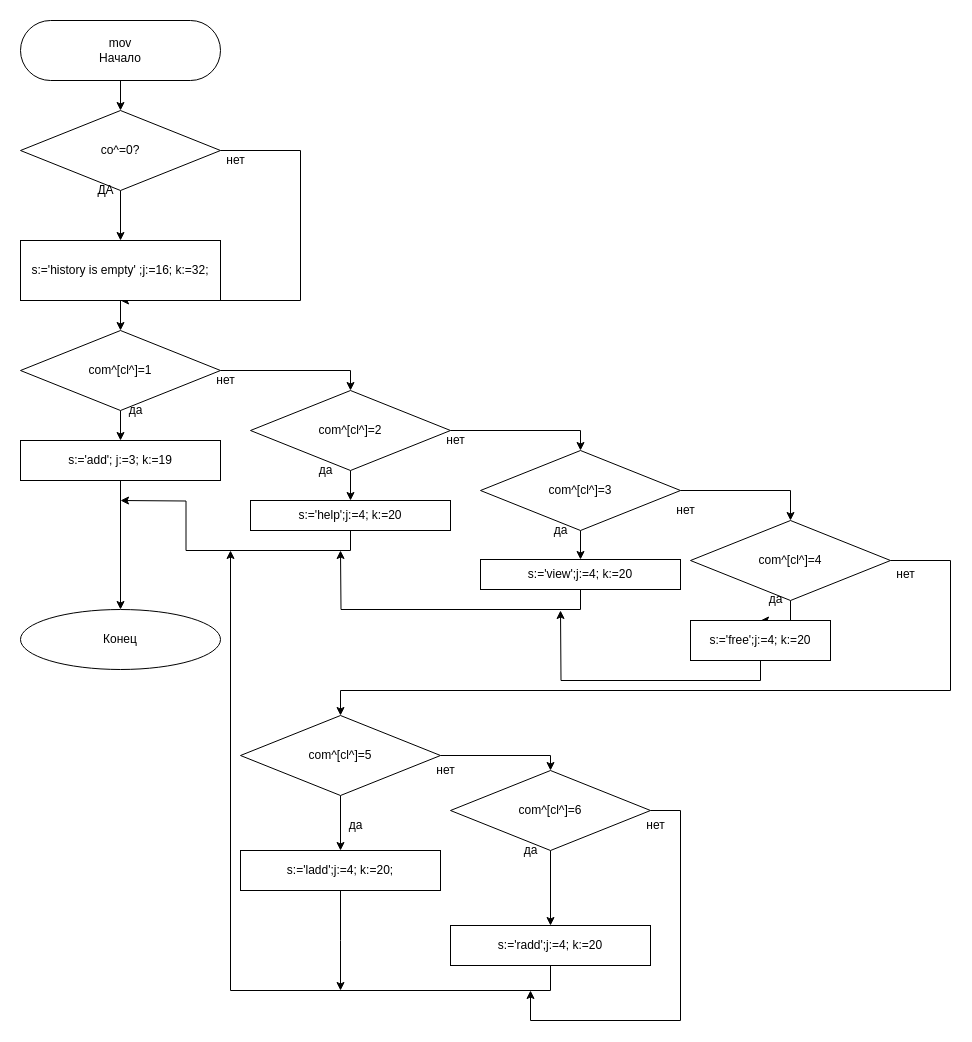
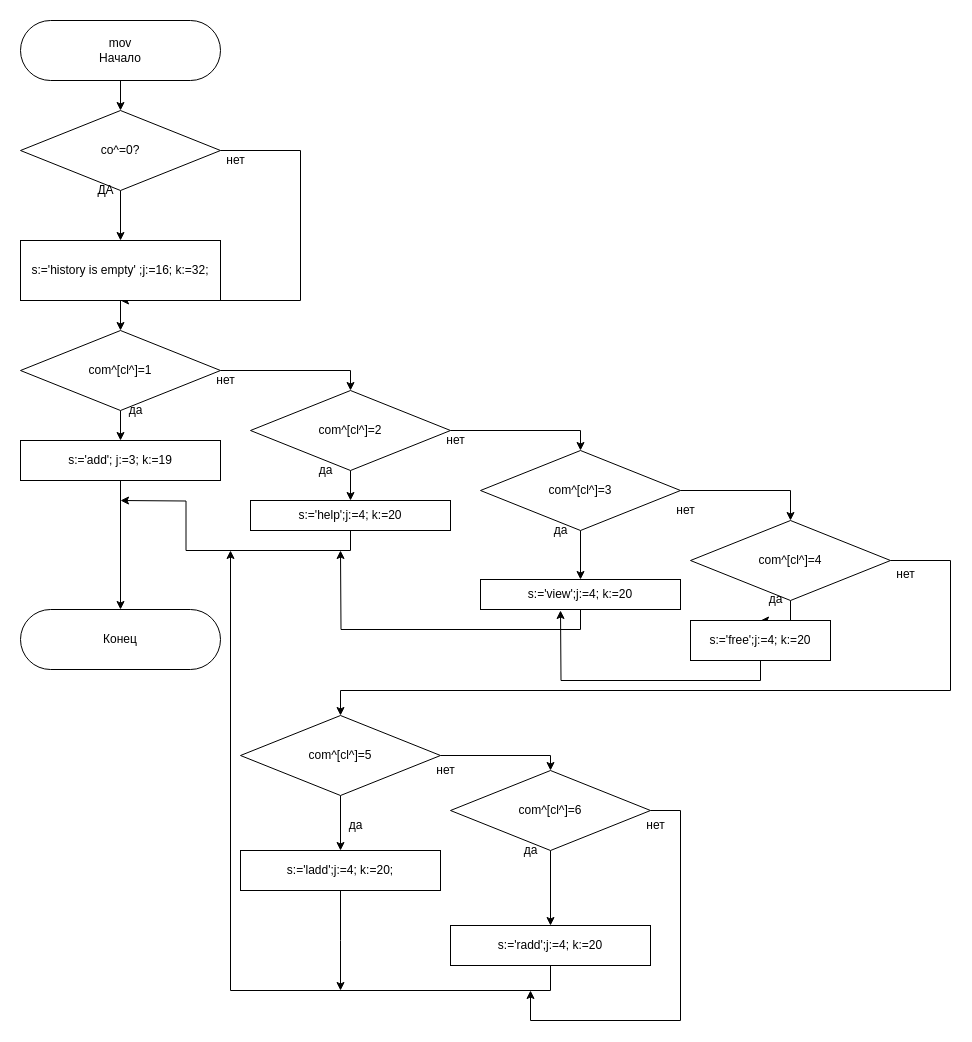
  <mxCell id="0" />
  <mxCell id="1" parent="0" />
  <mxCell id="2" style="edgeStyle=orthogonalEdgeStyle;rounded=0;orthogonalLoop=1;jettySize=auto;html=1;exitX=0.5;exitY=1;exitDx=0;exitDy=0;" edge="1" parent="1" source="4" target="5"><mxGeometry relative="1" as="geometry" /></mxCell>
  <mxCell id="3" style="edgeStyle=orthogonalEdgeStyle;rounded=0;orthogonalLoop=1;jettySize=auto;html=1;exitX=1;exitY=0.5;exitDx=0;exitDy=0;entryX=0.5;entryY=0;entryDx=0;entryDy=0;" edge="1" parent="1" source="4" target="8"><mxGeometry relative="1" as="geometry" /></mxCell>
  <mxCell id="4" value="com^[cl^]=1" style="rhombus;whiteSpace=wrap;html=1;" vertex="1" parent="1"><mxGeometry x="20" y="330" width="200" height="80" as="geometry" /></mxCell>
  <mxCell id="5" value="s:='add'; j:=3; k:=19" style="rounded=0;whiteSpace=wrap;html=1;" vertex="1" parent="1"><mxGeometry x="20" y="440" width="200" height="40" as="geometry" /></mxCell>
  <mxCell id="6" style="edgeStyle=orthogonalEdgeStyle;rounded=0;orthogonalLoop=1;jettySize=auto;html=1;exitX=1;exitY=0.5;exitDx=0;exitDy=0;entryX=0.5;entryY=0;entryDx=0;entryDy=0;" edge="1" parent="1" source="8" target="11"><mxGeometry relative="1" as="geometry" /></mxCell>
  <mxCell id="7" style="edgeStyle=orthogonalEdgeStyle;rounded=0;orthogonalLoop=1;jettySize=auto;html=1;exitX=0.5;exitY=1;exitDx=0;exitDy=0;" edge="1" parent="1" source="8" target="41"><mxGeometry relative="1" as="geometry" /></mxCell>
  <mxCell id="8" value="com^[cl^]=2" style="rhombus;whiteSpace=wrap;html=1;" vertex="1" parent="1"><mxGeometry x="250" y="390" width="200" height="80" as="geometry" /></mxCell>
  <mxCell id="9" style="edgeStyle=orthogonalEdgeStyle;rounded=0;orthogonalLoop=1;jettySize=auto;html=1;exitX=1;exitY=0.5;exitDx=0;exitDy=0;entryX=0.5;entryY=0;entryDx=0;entryDy=0;" edge="1" parent="1" source="11" target="14"><mxGeometry relative="1" as="geometry" /></mxCell>
  <mxCell id="10" style="edgeStyle=orthogonalEdgeStyle;rounded=0;orthogonalLoop=1;jettySize=auto;html=1;exitX=0.5;exitY=1;exitDx=0;exitDy=0;" edge="1" parent="1" source="11" target="43"><mxGeometry relative="1" as="geometry" /></mxCell>
  <mxCell id="11" value="com^[cl^]=3" style="rhombus;whiteSpace=wrap;html=1;" vertex="1" parent="1"><mxGeometry x="480" y="450" width="200" height="80" as="geometry" /></mxCell>
  <mxCell id="12" style="edgeStyle=orthogonalEdgeStyle;rounded=0;orthogonalLoop=1;jettySize=auto;html=1;exitX=1;exitY=0.5;exitDx=0;exitDy=0;entryX=0.5;entryY=0;entryDx=0;entryDy=0;" edge="1" parent="1" source="14" target="17"><mxGeometry relative="1" as="geometry"><Array as="points"><mxPoint x="950" y="560" /><mxPoint x="950" y="690" /><mxPoint x="340" y="690" /></Array></mxGeometry></mxCell>
  <mxCell id="13" style="edgeStyle=orthogonalEdgeStyle;rounded=0;orthogonalLoop=1;jettySize=auto;html=1;exitX=0.5;exitY=1;exitDx=0;exitDy=0;" edge="1" parent="1" source="14" target="45"><mxGeometry relative="1" as="geometry" /></mxCell>
  <mxCell id="14" value="com^[cl^]=4" style="rhombus;whiteSpace=wrap;html=1;" vertex="1" parent="1"><mxGeometry x="690" y="520" width="200" height="80" as="geometry" /></mxCell>
  <mxCell id="15" style="edgeStyle=orthogonalEdgeStyle;rounded=0;orthogonalLoop=1;jettySize=auto;html=1;exitX=0.5;exitY=1;exitDx=0;exitDy=0;" edge="1" parent="1" source="17" target="19"><mxGeometry relative="1" as="geometry" /></mxCell>
  <mxCell id="16" style="edgeStyle=orthogonalEdgeStyle;rounded=0;orthogonalLoop=1;jettySize=auto;html=1;exitX=1;exitY=0.5;exitDx=0;exitDy=0;entryX=0.5;entryY=0;entryDx=0;entryDy=0;" edge="1" parent="1" source="17" target="22"><mxGeometry relative="1" as="geometry"><Array as="points"><mxPoint x="550" y="755" /></Array></mxGeometry></mxCell>
  <mxCell id="17" value="com^[cl^]=5" style="rhombus;whiteSpace=wrap;html=1;" vertex="1" parent="1"><mxGeometry x="240" y="715" width="200" height="80" as="geometry" /></mxCell>
  <mxCell id="18" style="edgeStyle=orthogonalEdgeStyle;rounded=0;orthogonalLoop=1;jettySize=auto;html=1;exitX=0.5;exitY=1;exitDx=0;exitDy=0;" edge="1" parent="1" source="19"><mxGeometry relative="1" as="geometry"><mxPoint x="340" y="990" as="targetPoint" /></mxGeometry></mxCell>
  <mxCell id="19" value="s:='ladd';j:=4; k:=20;" style="rounded=0;whiteSpace=wrap;html=1;" vertex="1" parent="1"><mxGeometry x="240" y="850" width="200" height="40" as="geometry" /></mxCell>
  <mxCell id="20" style="edgeStyle=orthogonalEdgeStyle;rounded=0;orthogonalLoop=1;jettySize=auto;html=1;exitX=0.5;exitY=1;exitDx=0;exitDy=0;" edge="1" parent="1" source="22" target="24"><mxGeometry relative="1" as="geometry" /></mxCell>
  <mxCell id="21" style="edgeStyle=orthogonalEdgeStyle;rounded=0;orthogonalLoop=1;jettySize=auto;html=1;exitX=1;exitY=0.5;exitDx=0;exitDy=0;" edge="1" parent="1" source="22"><mxGeometry relative="1" as="geometry"><mxPoint x="530" y="990" as="targetPoint" /><Array as="points"><mxPoint x="680" y="810" /><mxPoint x="680" y="1020" /><mxPoint x="530" y="1020" /></Array></mxGeometry></mxCell>
  <mxCell id="22" value="com^[cl^]=6" style="rhombus;whiteSpace=wrap;html=1;" vertex="1" parent="1"><mxGeometry x="450" y="770" width="200" height="80" as="geometry" /></mxCell>
  <mxCell id="23" style="edgeStyle=orthogonalEdgeStyle;rounded=0;orthogonalLoop=1;jettySize=auto;html=1;exitX=0.5;exitY=1;exitDx=0;exitDy=0;" edge="1" parent="1" source="24"><mxGeometry relative="1" as="geometry"><mxPoint x="230" y="550" as="targetPoint" /><Array as="points"><mxPoint x="550" y="990" /><mxPoint x="230" y="990" /><mxPoint x="230" y="550" /></Array></mxGeometry></mxCell>
  <mxCell id="24" value="s:='radd';j:=4; k:=20" style="rounded=0;whiteSpace=wrap;html=1;" vertex="1" parent="1"><mxGeometry x="450" y="925" width="200" height="40" as="geometry" /></mxCell>
- <mxCell id="25" value="Конец" style="ellipse;whiteSpace=wrap;html=1;arcSize=50;" vertex="1" parent="1"><mxGeometry x="20" y="609" width="200" height="60" as="geometry" /></mxCell>
+ <mxCell id="25" value="Конец" style="rounded=1;whiteSpace=wrap;html=1;arcSize=50;" vertex="1" parent="1"><mxGeometry x="20" y="609" width="200" height="60" as="geometry" /></mxCell>
  <mxCell id="26" value="да" style="text;html=1;align=center;verticalAlign=middle;resizable=0;points=[];autosize=1;" vertex="1" parent="1"><mxGeometry x="515" y="840" width="30" height="20" as="geometry" /></mxCell>
  <mxCell id="27" value="да" style="text;html=1;align=center;verticalAlign=middle;resizable=0;points=[];autosize=1;" vertex="1" parent="1"><mxGeometry x="340" y="815" width="30" height="20" as="geometry" /></mxCell>
  <mxCell id="28" value="да" style="text;html=1;align=center;verticalAlign=middle;resizable=0;points=[];autosize=1;" vertex="1" parent="1"><mxGeometry x="760" y="589" width="30" height="20" as="geometry" /></mxCell>
  <mxCell id="29" value="да" style="text;html=1;align=center;verticalAlign=middle;resizable=0;points=[];autosize=1;" vertex="1" parent="1"><mxGeometry x="545" y="520" width="30" height="20" as="geometry" /></mxCell>
  <mxCell id="30" value="да" style="text;html=1;align=center;verticalAlign=middle;resizable=0;points=[];autosize=1;" vertex="1" parent="1"><mxGeometry x="310" y="460" width="30" height="20" as="geometry" /></mxCell>
  <mxCell id="31" value="нет" style="text;html=1;align=center;verticalAlign=middle;resizable=0;points=[];autosize=1;" vertex="1" parent="1"><mxGeometry x="640" y="815" width="30" height="20" as="geometry" /></mxCell>
  <mxCell id="32" value="нет" style="text;html=1;align=center;verticalAlign=middle;resizable=0;points=[];autosize=1;" vertex="1" parent="1"><mxGeometry x="430" y="760" width="30" height="20" as="geometry" /></mxCell>
  <mxCell id="33" value="нет" style="text;html=1;align=center;verticalAlign=middle;resizable=0;points=[];autosize=1;" vertex="1" parent="1"><mxGeometry x="890" y="564" width="30" height="20" as="geometry" /></mxCell>
  <mxCell id="34" value="нет" style="text;html=1;align=center;verticalAlign=middle;resizable=0;points=[];autosize=1;" vertex="1" parent="1"><mxGeometry x="670" y="500" width="30" height="20" as="geometry" /></mxCell>
  <mxCell id="35" value="нет" style="text;html=1;align=center;verticalAlign=middle;resizable=0;points=[];autosize=1;" vertex="1" parent="1"><mxGeometry x="440" y="430" width="30" height="20" as="geometry" /></mxCell>
  <mxCell id="36" value="нет" style="text;html=1;align=center;verticalAlign=middle;resizable=0;points=[];autosize=1;" vertex="1" parent="1"><mxGeometry x="210" y="370" width="30" height="20" as="geometry" /></mxCell>
  <mxCell id="37" style="edgeStyle=orthogonalEdgeStyle;rounded=0;orthogonalLoop=1;jettySize=auto;html=1;exitX=0.5;exitY=1;exitDx=0;exitDy=0;entryX=0.5;entryY=0;entryDx=0;entryDy=0;" edge="1" parent="1" source="5" target="25"><mxGeometry relative="1" as="geometry"><mxPoint x="120" y="794" as="sourcePoint" /><mxPoint x="120" y="840" as="targetPoint" /></mxGeometry></mxCell>
  <mxCell id="38" style="edgeStyle=orthogonalEdgeStyle;rounded=0;orthogonalLoop=1;jettySize=auto;html=1;exitX=0.5;exitY=1;exitDx=0;exitDy=0;" edge="1" parent="1" source="39" target="48"><mxGeometry relative="1" as="geometry" /></mxCell>
  <mxCell id="39" value="mov&lt;br&gt;Начало" style="rounded=1;whiteSpace=wrap;html=1;arcSize=50;" vertex="1" parent="1"><mxGeometry x="20" y="20" width="200" height="60" as="geometry" /></mxCell>
  <mxCell id="40" style="edgeStyle=orthogonalEdgeStyle;rounded=0;orthogonalLoop=1;jettySize=auto;html=1;exitX=0.5;exitY=1;exitDx=0;exitDy=0;" edge="1" parent="1" source="41"><mxGeometry relative="1" as="geometry"><mxPoint x="120" y="500" as="targetPoint" /></mxGeometry></mxCell>
  <mxCell id="41" value="s:='help';j:=4; k:=20" style="rounded=0;whiteSpace=wrap;html=1;" vertex="1" parent="1"><mxGeometry x="250" y="500" width="200" height="30" as="geometry" /></mxCell>
  <mxCell id="42" style="edgeStyle=orthogonalEdgeStyle;rounded=0;orthogonalLoop=1;jettySize=auto;html=1;exitX=0.5;exitY=1;exitDx=0;exitDy=0;" edge="1" parent="1" source="43"><mxGeometry relative="1" as="geometry"><mxPoint x="340" y="550" as="targetPoint" /></mxGeometry></mxCell>
- <mxCell id="43" value="s:='view';j:=4; k:=20" style="rounded=0;whiteSpace=wrap;html=1;" vertex="1" parent="1"><mxGeometry x="480" y="559" width="200" height="30" as="geometry" /></mxCell>
+ <mxCell id="43" value="s:='view';j:=4; k:=20" style="rounded=0;whiteSpace=wrap;html=1;" vertex="1" parent="1"><mxGeometry x="480" y="579" width="200" height="30" as="geometry" /></mxCell>
  <mxCell id="44" style="edgeStyle=orthogonalEdgeStyle;rounded=0;orthogonalLoop=1;jettySize=auto;html=1;exitX=0.5;exitY=1;exitDx=0;exitDy=0;" edge="1" parent="1" source="45"><mxGeometry relative="1" as="geometry"><mxPoint x="560" y="610" as="targetPoint" /></mxGeometry></mxCell>
  <mxCell id="45" value="s:='free';j:=4; k:=20" style="rounded=0;whiteSpace=wrap;html=1;" vertex="1" parent="1"><mxGeometry x="690" y="620" width="140" height="40" as="geometry" /></mxCell>
  <mxCell id="46" style="edgeStyle=orthogonalEdgeStyle;rounded=0;orthogonalLoop=1;jettySize=auto;html=1;exitX=0.5;exitY=1;exitDx=0;exitDy=0;" edge="1" parent="1" source="48" target="50"><mxGeometry relative="1" as="geometry" /></mxCell>
  <mxCell id="47" style="edgeStyle=orthogonalEdgeStyle;rounded=0;orthogonalLoop=1;jettySize=auto;html=1;exitX=1;exitY=0.5;exitDx=0;exitDy=0;" edge="1" parent="1" source="48"><mxGeometry relative="1" as="geometry"><mxPoint x="120" y="300" as="targetPoint" /><Array as="points"><mxPoint x="300" y="150" /><mxPoint x="300" y="300" /></Array></mxGeometry></mxCell>
  <mxCell id="48" value="co^=0?" style="rhombus;whiteSpace=wrap;html=1;" vertex="1" parent="1"><mxGeometry x="20" y="110" width="200" height="80" as="geometry" /></mxCell>
  <mxCell id="49" style="edgeStyle=orthogonalEdgeStyle;rounded=0;orthogonalLoop=1;jettySize=auto;html=1;exitX=0.5;exitY=1;exitDx=0;exitDy=0;" edge="1" parent="1" source="50" target="4"><mxGeometry relative="1" as="geometry" /></mxCell>
  <mxCell id="50" value="s:='history is empty' ;j:=16; k:=32;" style="rounded=0;whiteSpace=wrap;html=1;" vertex="1" parent="1"><mxGeometry x="20" y="240" width="200" height="60" as="geometry" /></mxCell>
  <mxCell id="51" value="ДА" style="text;html=1;align=center;verticalAlign=middle;resizable=0;points=[];autosize=1;" vertex="1" parent="1"><mxGeometry x="90" y="180" width="30" height="20" as="geometry" /></mxCell>
  <mxCell id="52" value="нет" style="text;html=1;align=center;verticalAlign=middle;resizable=0;points=[];autosize=1;" vertex="1" parent="1"><mxGeometry x="220" y="150" width="30" height="20" as="geometry" /></mxCell>
  <mxCell id="53" value="да" style="text;html=1;align=center;verticalAlign=middle;resizable=0;points=[];autosize=1;" vertex="1" parent="1"><mxGeometry x="120" y="400" width="30" height="20" as="geometry" /></mxCell>
